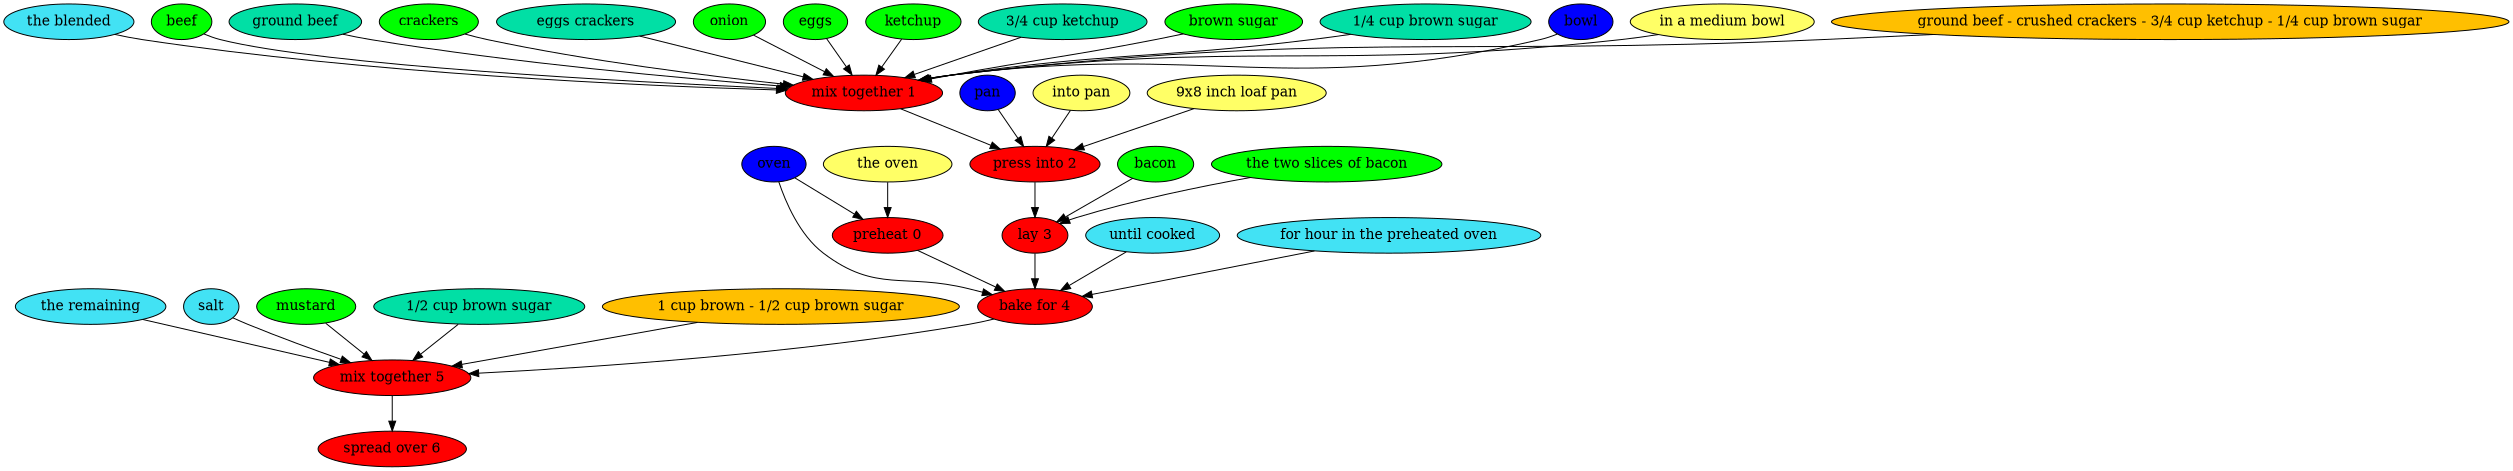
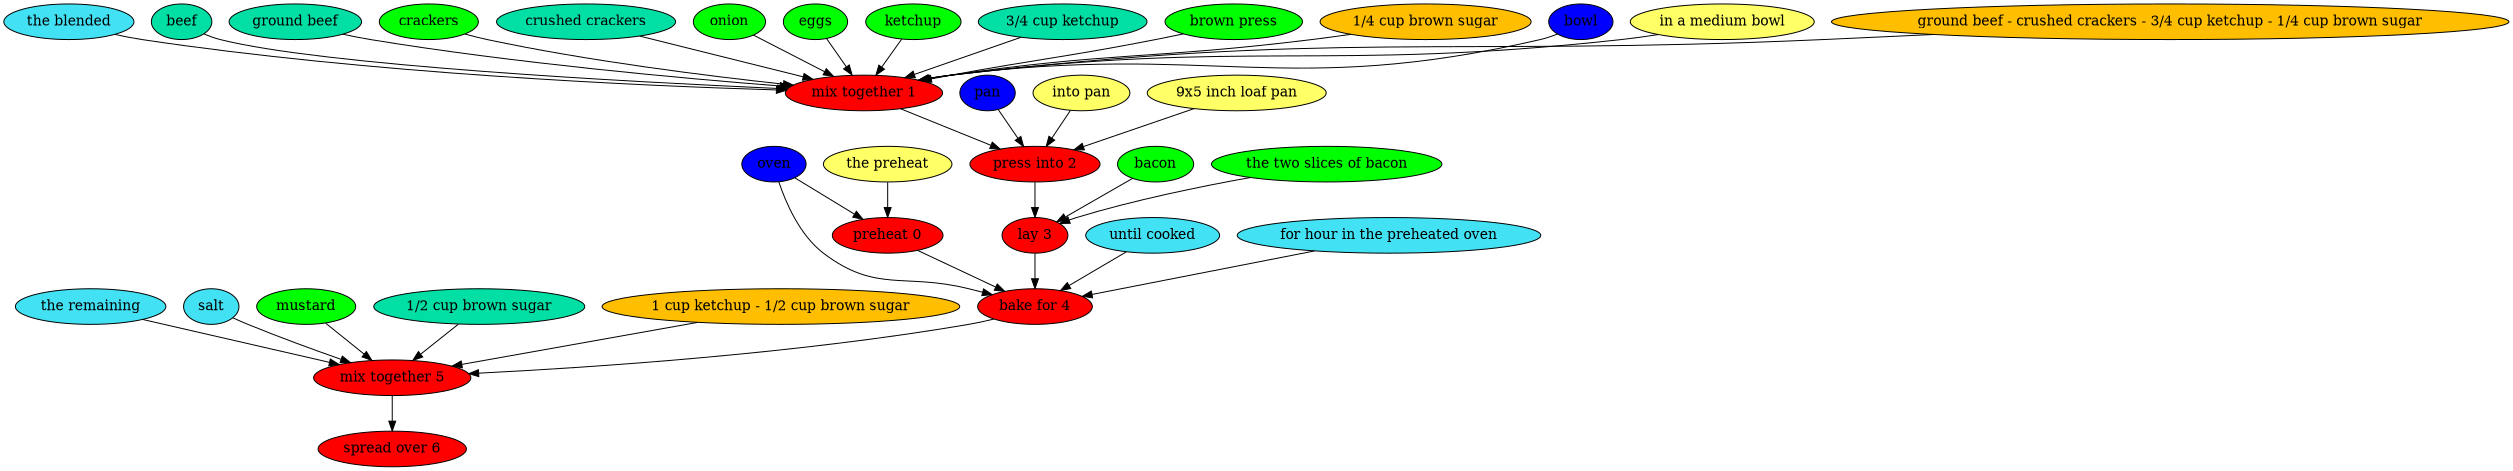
  digraph {
    node [fillcolor=green style=filled]
    "preheat 0" [fillcolor=red]
    "bake for 4" [fillcolor=red]
    "mix together 5" [fillcolor=red]
    oven [fillcolor="#0000ff"]
-   "the oven" [fillcolor="#ffff66"]
+   "the oven" [fillcolor="#ffff66" label="the preheat"]
    "mix together 1" [fillcolor=red]
    "press into 2" [fillcolor=red]
    "lay 3" [fillcolor=red]
    n9 [fillcolor="#42e2f4" label="the blended"]
-   beef
+   beef [fillcolor="#01DFA5"]
    "ground beef" [fillcolor="#01DFA5"]
    crackers
-   "crushed crackers" [fillcolor="#01DFA5" label="eggs crackers"]
+   "crushed crackers" [fillcolor="#01DFA5"]
    onion
    eggs
    ketchup
    "3/4 cup ketchup" [fillcolor="#01DFA5"]
-   "brown sugar"
-   "1/4 cup brown sugar" [fillcolor="#01DFA5"]
+   "brown sugar" [label="brown press"]
+   "1/4 cup brown sugar" [fillcolor="#FFBF00"]
    bowl [fillcolor="#0000ff"]
    "in a medium bowl" [fillcolor="#ffff66"]
    "ground beef - crushed crackers - 3/4 cup ketchup - 1/4 cup brown sugar" [fillcolor="#FFBF00"]
    pan [fillcolor="#0000ff"]
    "into pan" [fillcolor="#ffff66"]
-   "9x5 inch loaf pan" [fillcolor="#ffff66" label="9x8 inch loaf pan"]
+   "9x5 inch loaf pan" [fillcolor="#ffff66"]
    bacon
    "the two slices of bacon"
    "spread over 6" [fillcolor=red]
    "until cooked" [fillcolor="#42e2f4"]
    "for hour in the preheated oven" [fillcolor="#42e2f4"]
    "the remaining" [fillcolor="#42e2f4"]
    salt [fillcolor="#42e2f4"]
    mustard
    "1/2 cup brown sugar" [fillcolor="#01DFA5"]
-   "1 cup ketchup - 1/2 cup brown sugar" [fillcolor="#FFBF00" label="1 cup brown - 1/2 cup brown sugar"]
+   "1 cup ketchup - 1/2 cup brown sugar" [fillcolor="#FFBF00"]
    "preheat 0" -> "bake for 4"
    "bake for 4" -> "mix together 5"
    "mix together 5" -> "spread over 6"
    oven -> "preheat 0"
    oven -> "bake for 4"
    "the oven" -> "preheat 0"
    "mix together 1" -> "press into 2"
    "press into 2" -> "lay 3"
    "lay 3" -> "bake for 4"
    n9 -> "mix together 1"
    beef -> "mix together 1"
    "ground beef" -> "mix together 1"
    crackers -> "mix together 1"
    "crushed crackers" -> "mix together 1"
    onion -> "mix together 1"
    eggs -> "mix together 1"
    ketchup -> "mix together 1"
    "3/4 cup ketchup" -> "mix together 1"
    "brown sugar" -> "mix together 1"
    "1/4 cup brown sugar" -> "mix together 1"
    bowl -> "mix together 1"
    "in a medium bowl" -> "mix together 1"
    "ground beef - crushed crackers - 3/4 cup ketchup - 1/4 cup brown sugar" -> "mix together 1"
    pan -> "press into 2"
    "into pan" -> "press into 2"
    "9x5 inch loaf pan" -> "press into 2"
    bacon -> "lay 3"
    "the two slices of bacon" -> "lay 3"
    "until cooked" -> "bake for 4"
    "for hour in the preheated oven" -> "bake for 4"
    "the remaining" -> "mix together 5"
    salt -> "mix together 5"
    mustard -> "mix together 5"
    "1/2 cup brown sugar" -> "mix together 5"
    "1 cup ketchup - 1/2 cup brown sugar" -> "mix together 5"
  }
